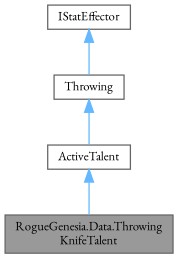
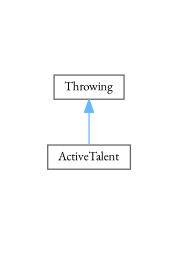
  digraph {
    fontname="EB Garamond"
    node [color=gray40 fillcolor=white fontname="EB Garamond" fontsize=10 shape=box style=filled]
    edge [color=steelblue1 dir=back fontname="EB Garamond" fontsize=10 labelfontname=Helvetica labelfontsize=10 style=solid]
-   n1 [fillcolor=grey60 fontcolor=black height=0.2 label="RogueGenesia.Data.Throwing\lKnifeTalent" width=0.4]
    n2 [height=0.2 label=ActiveTalent width=0.4]
    n3 [height=0.2 label=Throwing width=0.4]
-   n4 [height=0.2 label=IStatEffector width=0.4]
-   n2 -> n1
    n3 -> n2
-   n4 -> n3
  }
